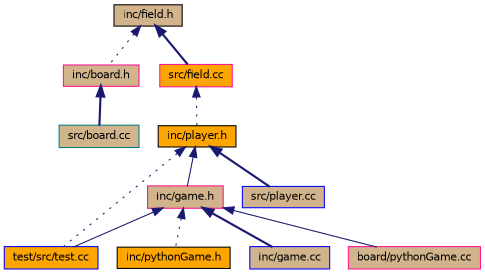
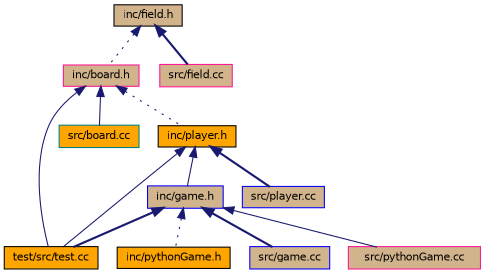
  digraph {
    node [color=black fillcolor=tan fontname=Helvetica fontsize=10 shape=record style=filled]
    edge [color=midnightblue dir=back fontname=Helvetica fontsize=10 labelfontname=Helvetica labelfontsize=10 style=bold]
    n1 [fontcolor=black height=0.2 label="inc/field.h" width=0.4]
    n2 [color=deeppink height=0.2 label="inc/board.h" width=0.4]
-   n3 [color=deeppink fillcolor=orange height=0.2 label="src/field.cc" width=0.4]
-   n4 [color=blue fillcolor=orange height=0.2 label="test/src/test.cc" width=0.4]
+   n3 [color=deeppink height=0.2 label="src/field.cc" width=0.4]
+   n4 [fillcolor=orange height=0.2 label="test/src/test.cc" width=0.4]
    n5 [fillcolor=orange height=0.2 label="inc/player.h" width=0.4]
-   n6 [color=teal height=0.2 label="src/board.cc" width=0.4]
-   n7 [color=deeppink height=0.2 label="inc/game.h" width=0.4]
+   n6 [color=teal fillcolor=orange height=0.2 label="src/board.cc" width=0.4]
+   n7 [color=blue height=0.2 label="inc/game.h" width=0.4]
    n8 [color=blue height=0.2 label="src/player.cc" width=0.4]
    n9 [fillcolor=orange height=0.2 label="inc/pythonGame.h" width=0.4]
-   n10 [color=blue height=0.2 label="inc/game.cc" width=0.4]
-   n11 [color=deeppink height=0.2 label="board/pythonGame.cc" width=0.4]
+   n10 [color=blue height=0.2 label="src/game.cc" width=0.4]
+   n11 [color=deeppink height=0.2 label="src/pythonGame.cc" width=0.4]
    n1 -> n2 [style=dotted]
    n1 -> n3
-   n3 -> n5 [style=dotted]
-   n2 -> n6
-   n5 -> n4 [style=dotted]
+   n2 -> n4 [style=solid]
+   n2 -> n5 [style=dotted]
+   n2 -> n6 [style=solid]
+   n5 -> n4 [style=solid]
    n5 -> n7 [style=solid]
    n5 -> n8
-   n7 -> n4 [style=solid]
+   n7 -> n4
    n7 -> n9 [style=dotted]
    n7 -> n10
    n7 -> n11 [style=solid]
  }
